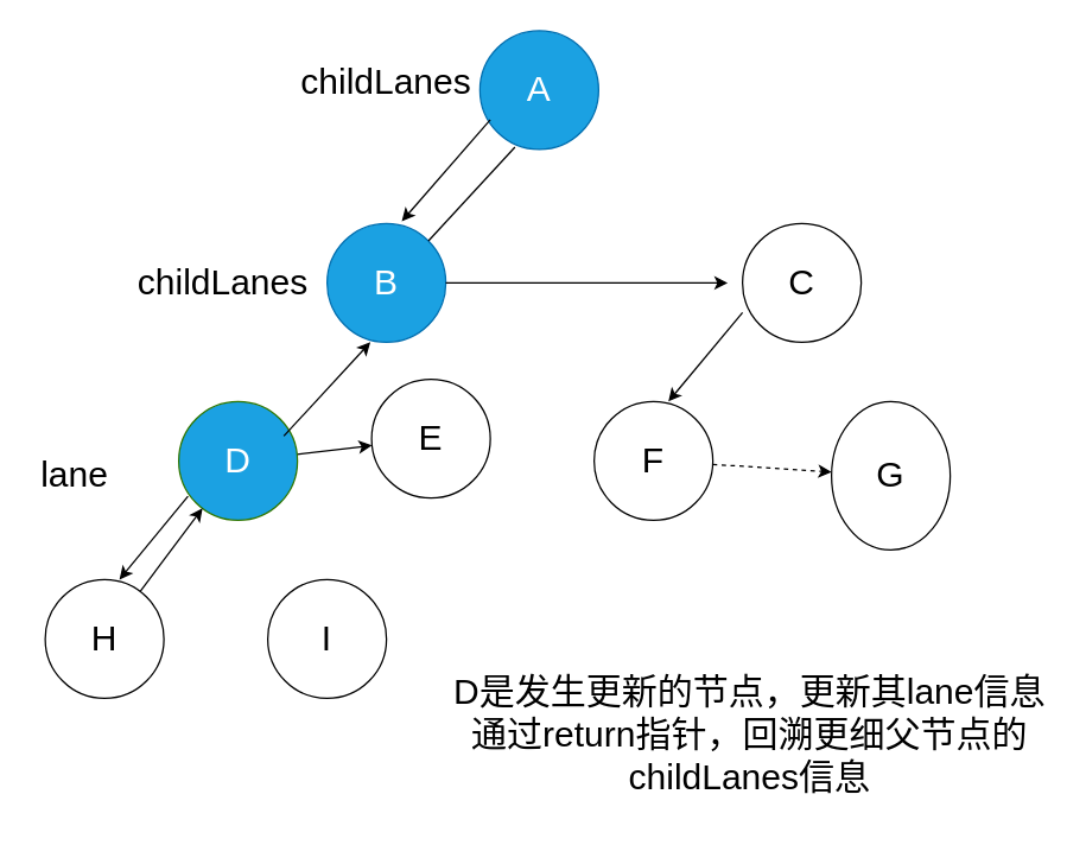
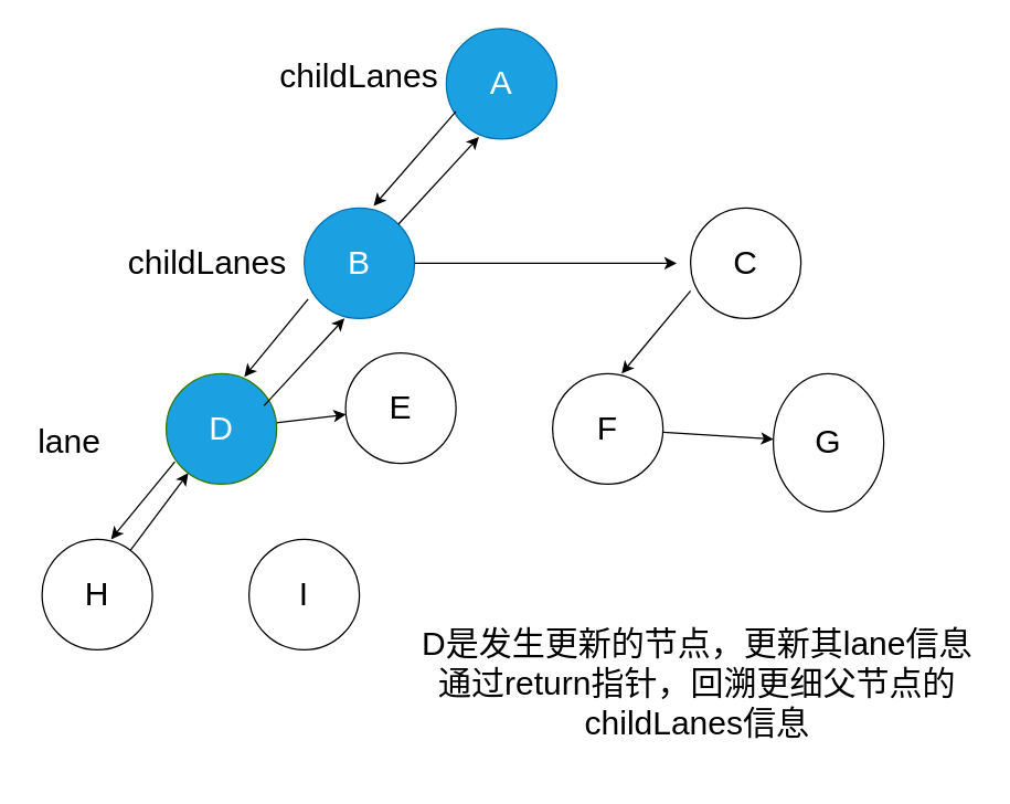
  <mxCell id="0" />
  <mxCell id="1" parent="0" />
  <mxCell id="2" value="A" style="ellipse;whiteSpace=wrap;html=1;aspect=fixed;fontSize=24;fillColor=#1ba1e2;fontColor=#ffffff;strokeColor=#006EAF;" vertex="1" parent="1"><mxGeometry x="323" y="20" width="80" height="80" as="geometry" /></mxCell>
  <mxCell id="3" value="B" style="ellipse;whiteSpace=wrap;html=1;aspect=fixed;fontSize=24;fillColor=#1ba1e2;fontColor=#ffffff;strokeColor=#006EAF;" vertex="1" parent="1"><mxGeometry x="220" y="150" width="80" height="80" as="geometry" /></mxCell>
  <mxCell id="4" value="C" style="ellipse;whiteSpace=wrap;html=1;aspect=fixed;fontSize=24;" vertex="1" parent="1"><mxGeometry x="500" y="150" width="80" height="80" as="geometry" /></mxCell>
  <mxCell id="5" value="" style="edgeStyle=none;html=1;fontSize=24;" edge="1" parent="1" source="6" target="7"><mxGeometry relative="1" as="geometry" /></mxCell>
  <mxCell id="6" value="D" style="ellipse;whiteSpace=wrap;html=1;aspect=fixed;fontSize=24;labelBackgroundColor=none;fillColor=#1ba1e2;fontColor=#ffffff;strokeColor=#2D7600;" vertex="1" parent="1"><mxGeometry x="120" y="270" width="80" height="80" as="geometry" /></mxCell>
  <mxCell id="7" value="E" style="ellipse;whiteSpace=wrap;html=1;aspect=fixed;fontSize=24;" vertex="1" parent="1"><mxGeometry x="250" y="255" width="80" height="80" as="geometry" /></mxCell>
- <mxCell id="8" value="" style="edgeStyle=none;html=1;fontSize=24;dashed=1;" edge="1" parent="1" source="9" target="10"><mxGeometry relative="1" as="geometry" /></mxCell>
+ <mxCell id="8" value="" style="edgeStyle=none;html=1;fontSize=24;" edge="1" parent="1" source="9" target="10"><mxGeometry relative="1" as="geometry" /></mxCell>
  <mxCell id="9" value="F" style="ellipse;whiteSpace=wrap;html=1;aspect=fixed;fontSize=24;" vertex="1" parent="1"><mxGeometry x="400" y="270" width="80" height="80" as="geometry" /></mxCell>
  <mxCell id="10" value="G" style="ellipse;whiteSpace=wrap;html=1;aspect=fixed;fontSize=24;" vertex="1" parent="1"><mxGeometry x="560" y="270" width="80" height="100" as="geometry" /></mxCell>
  <mxCell id="11" value="" style="edgeStyle=none;html=1;fontSize=24;" edge="1" parent="1" source="12" target="6"><mxGeometry relative="1" as="geometry" /></mxCell>
  <mxCell id="12" value="H" style="ellipse;whiteSpace=wrap;html=1;aspect=fixed;fontSize=24;" vertex="1" parent="1"><mxGeometry x="30" y="390" width="80" height="80" as="geometry" /></mxCell>
  <mxCell id="13" value="I" style="ellipse;whiteSpace=wrap;html=1;aspect=fixed;fontSize=24;" vertex="1" parent="1"><mxGeometry x="180" y="390" width="80" height="80" as="geometry" /></mxCell>
  <mxCell id="14" value="" style="endArrow=classic;html=1;fontSize=24;entryX=0.629;entryY=-0.019;entryDx=0;entryDy=0;entryPerimeter=0;" edge="1" parent="1" target="3"><mxGeometry width="50" height="50" relative="1" as="geometry"><mxPoint x="330" y="80" as="sourcePoint" /><mxPoint x="380" y="30" as="targetPoint" /></mxGeometry></mxCell>
+ <mxCell id="15" value="" style="endArrow=classic;html=1;fontSize=24;entryX=0.707;entryY=0.028;entryDx=0;entryDy=0;entryPerimeter=0;exitX=0.035;exitY=0.825;exitDx=0;exitDy=0;exitPerimeter=0;" edge="1" parent="1" source="3" target="6"><mxGeometry width="50" height="50" relative="1" as="geometry"><mxPoint x="220" y="220" as="sourcePoint" /><mxPoint x="170" y="278.48" as="targetPoint" /></mxGeometry></mxCell>
  <mxCell id="16" value="" style="endArrow=classic;html=1;fontSize=24;entryX=0.707;entryY=0.028;entryDx=0;entryDy=0;entryPerimeter=0;exitX=0.035;exitY=0.825;exitDx=0;exitDy=0;exitPerimeter=0;" edge="1" parent="1"><mxGeometry width="50" height="50" relative="1" as="geometry"><mxPoint x="126.24" y="333.76" as="sourcePoint" /><mxPoint x="80" y="390" as="targetPoint" /></mxGeometry></mxCell>
  <mxCell id="17" value="" style="endArrow=classic;html=1;fontSize=24;" edge="1" parent="1"><mxGeometry width="50" height="50" relative="1" as="geometry"><mxPoint x="300" y="190" as="sourcePoint" /><mxPoint x="490" y="190" as="targetPoint" /></mxGeometry></mxCell>
- <mxCell id="18" value="" style="endArrow=none;html=1;fontSize=24;exitX=1;exitY=0;exitDx=0;exitDy=0;entryX=0.295;entryY=0.981;entryDx=0;entryDy=0;entryPerimeter=0;" edge="1" parent="1" source="3" target="2"><mxGeometry width="50" height="50" relative="1" as="geometry"><mxPoint x="320" y="150" as="sourcePoint" /><mxPoint x="370" y="100" as="targetPoint" /></mxGeometry></mxCell>
+ <mxCell id="18" value="" style="endArrow=classic;html=1;fontSize=24;exitX=1;exitY=0;exitDx=0;exitDy=0;entryX=0.295;entryY=0.981;entryDx=0;entryDy=0;entryPerimeter=0;" edge="1" parent="1" source="3" target="2"><mxGeometry width="50" height="50" relative="1" as="geometry"><mxPoint x="320" y="150" as="sourcePoint" /><mxPoint x="370" y="100" as="targetPoint" /></mxGeometry></mxCell>
  <mxCell id="19" value="" style="endArrow=classic;html=1;fontSize=24;exitX=1;exitY=0;exitDx=0;exitDy=0;entryX=0.295;entryY=0.981;entryDx=0;entryDy=0;entryPerimeter=0;" edge="1" parent="1"><mxGeometry width="50" height="50" relative="1" as="geometry"><mxPoint x="190.844" y="293.236" as="sourcePoint" /><mxPoint x="249.16" y="230" as="targetPoint" /></mxGeometry></mxCell>
  <mxCell id="20" value="lane" style="text;html=1;strokeColor=none;fillColor=none;align=center;verticalAlign=middle;whiteSpace=wrap;rounded=0;labelBackgroundColor=none;fontSize=24;" vertex="1" parent="1"><mxGeometry x="20" y="305" width="60" height="30" as="geometry" /></mxCell>
  <mxCell id="21" value="childLanes" style="text;html=1;strokeColor=none;fillColor=none;align=center;verticalAlign=middle;whiteSpace=wrap;rounded=0;labelBackgroundColor=none;fontSize=24;" vertex="1" parent="1"><mxGeometry x="120" y="175" width="60" height="30" as="geometry" /></mxCell>
  <mxCell id="22" value="childLanes" style="text;html=1;strokeColor=none;fillColor=none;align=center;verticalAlign=middle;whiteSpace=wrap;rounded=0;labelBackgroundColor=none;fontSize=24;" vertex="1" parent="1"><mxGeometry x="230" y="40" width="60" height="30" as="geometry" /></mxCell>
  <mxCell id="23" value="D是发生更新的节点，更新其lane信息&lt;br&gt;通过return指针，回溯更细父节点的childLanes信息" style="text;html=1;strokeColor=none;fillColor=none;align=center;verticalAlign=middle;whiteSpace=wrap;rounded=0;labelBackgroundColor=none;fontSize=24;" vertex="1" parent="1"><mxGeometry x="300" y="430" width="410" height="130" as="geometry" /></mxCell>
  <mxCell id="24" value="" style="endArrow=classic;html=1;fontSize=24;" edge="1" parent="1"><mxGeometry width="50" height="50" relative="1" as="geometry"><mxPoint x="500" y="210" as="sourcePoint" /><mxPoint x="450" y="270" as="targetPoint" /></mxGeometry></mxCell>
